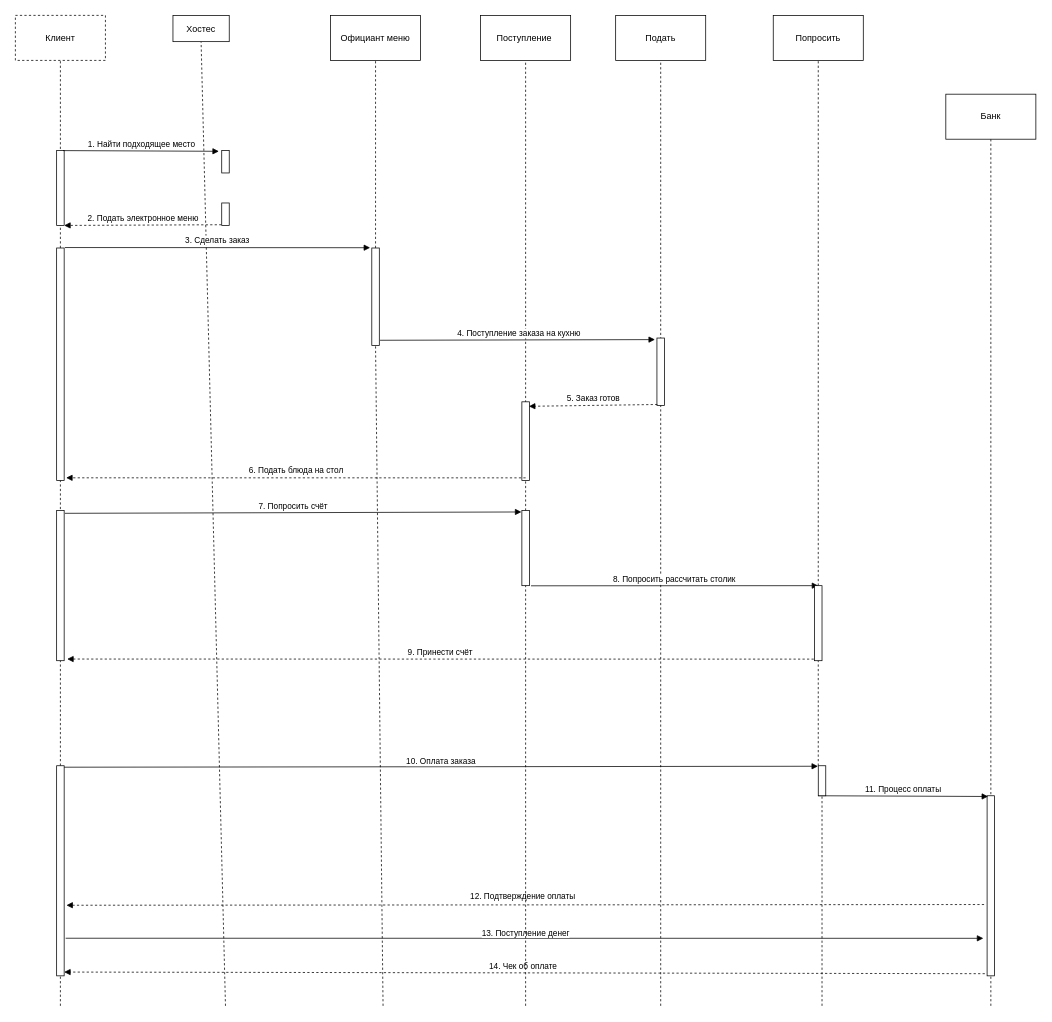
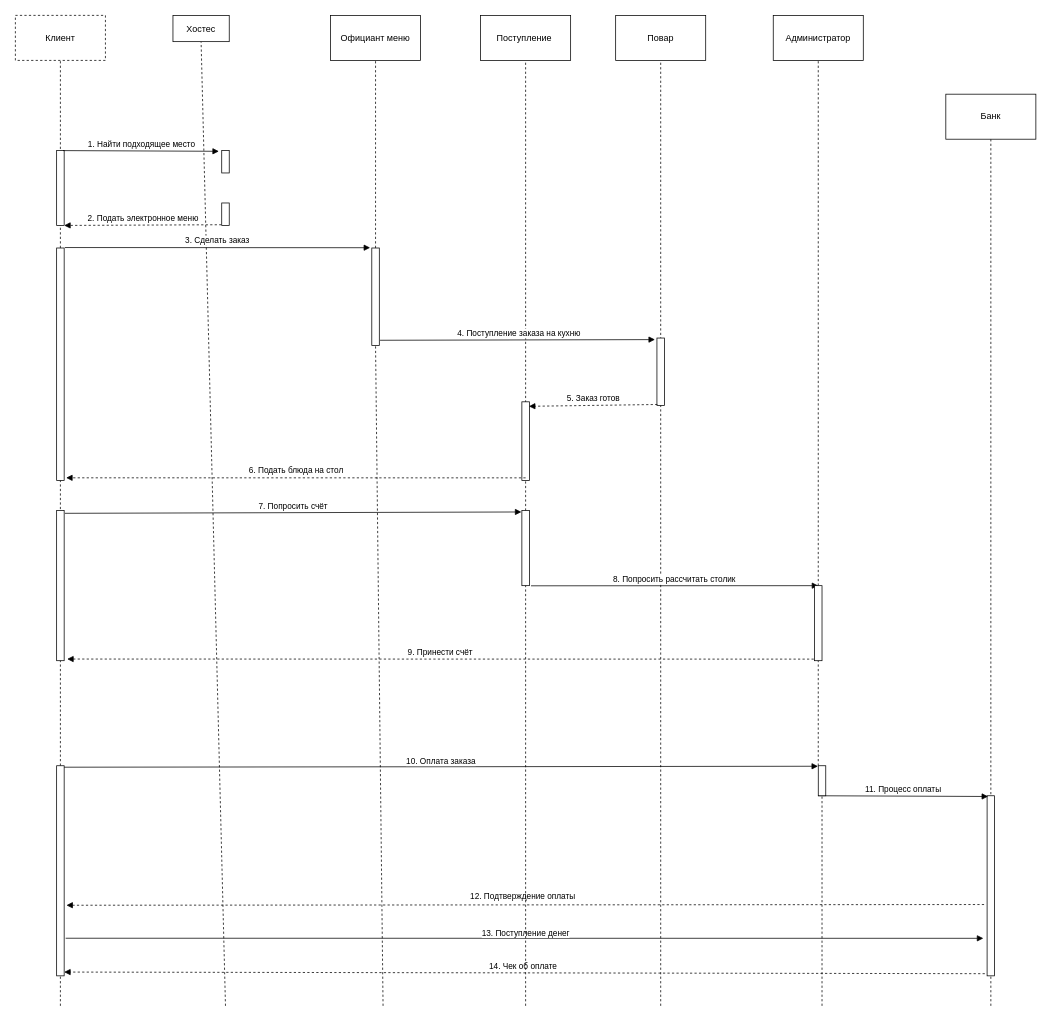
  <mxCell id="0" />
  <mxCell id="1" parent="0" />
  <mxCell id="2" value="" style="endArrow=none;dashed=1;html=1;rounded=0;fontSize=14;entryX=0.5;entryY=1;entryDx=0;entryDy=0;" parent="1" target="12" edge="1"><mxGeometry width="50" height="50" relative="1" as="geometry"><mxPoint x="880" y="1340" as="sourcePoint" /><mxPoint x="879.29" y="180" as="targetPoint" /></mxGeometry></mxCell>
  <mxCell id="3" value="" style="endArrow=none;dashed=1;html=1;rounded=0;fontSize=14;entryX=0.5;entryY=1;entryDx=0;entryDy=0;" parent="1" target="31" edge="1"><mxGeometry width="50" height="50" relative="1" as="geometry"><mxPoint x="1320" y="1340" as="sourcePoint" /><mxPoint x="1320" y="180" as="targetPoint" /></mxGeometry></mxCell>
  <mxCell id="4" value="" style="endArrow=none;dashed=1;html=1;rounded=0;fontSize=14;entryX=0.5;entryY=1;entryDx=0;entryDy=0;startArrow=none;" parent="1" source="46" target="13" edge="1"><mxGeometry width="50" height="50" relative="1" as="geometry"><mxPoint x="1095" y="1300" as="sourcePoint" /><mxPoint x="1094.29" y="180" as="targetPoint" /></mxGeometry></mxCell>
  <mxCell id="5" value="" style="endArrow=none;dashed=1;html=1;rounded=0;fontSize=14;entryX=0.5;entryY=1;entryDx=0;entryDy=0;startArrow=none;" parent="1" source="39" target="9" edge="1"><mxGeometry width="50" height="50" relative="1" as="geometry"><mxPoint x="80" y="1300" as="sourcePoint" /><mxPoint x="79.29" y="190" as="targetPoint" /></mxGeometry></mxCell>
  <mxCell id="6" value="" style="endArrow=none;dashed=1;html=1;rounded=0;fontSize=14;entryX=0.5;entryY=1;entryDx=0;entryDy=0;startArrow=none;" parent="1" source="44" target="10" edge="1"><mxGeometry width="50" height="50" relative="1" as="geometry"><mxPoint x="700" y="1340" as="sourcePoint" /><mxPoint x="699" y="190" as="targetPoint" /></mxGeometry></mxCell>
  <mxCell id="7" value="" style="endArrow=none;dashed=1;html=1;rounded=0;fontSize=14;entryX=0.5;entryY=1;entryDx=0;entryDy=0;startArrow=none;" parent="1" source="42" target="11" edge="1"><mxGeometry width="50" height="50" relative="1" as="geometry"><mxPoint x="510" y="1340" as="sourcePoint" /><mxPoint x="509.29" y="170" as="targetPoint" /></mxGeometry></mxCell>
  <mxCell id="8" value="" style="endArrow=none;dashed=1;html=1;rounded=0;fontSize=14;entryX=0.5;entryY=1;entryDx=0;entryDy=0;" parent="1" target="14" edge="1"><mxGeometry width="50" height="50" relative="1" as="geometry"><mxPoint x="300" y="1340" as="sourcePoint" /><mxPoint x="299.29" y="170" as="targetPoint" /></mxGeometry></mxCell>
  <mxCell id="9" value="Клиент" style="rounded=0;whiteSpace=wrap;html=1;dashed=1;" parent="1" vertex="1"><mxGeometry x="20" y="20" width="120" height="60" as="geometry" /></mxCell>
  <mxCell id="10" value="Поступление&amp;nbsp;" style="rounded=0;whiteSpace=wrap;html=1;" parent="1" vertex="1"><mxGeometry x="640" y="20" width="120" height="60" as="geometry" /></mxCell>
  <mxCell id="11" value="Официант меню" style="rounded=0;whiteSpace=wrap;html=1;" parent="1" vertex="1"><mxGeometry x="440" y="20" width="120" height="60" as="geometry" /></mxCell>
- <mxCell id="12" value="Подать" style="rounded=0;whiteSpace=wrap;html=1;" parent="1" vertex="1"><mxGeometry x="820" y="20" width="120" height="60" as="geometry" /></mxCell>
- <mxCell id="13" value="Попросить" style="rounded=0;whiteSpace=wrap;html=1;" parent="1" vertex="1"><mxGeometry x="1030" y="20" width="120" height="60" as="geometry" /></mxCell>
+ <mxCell id="12" value="Повар" style="rounded=0;whiteSpace=wrap;html=1;" parent="1" vertex="1"><mxGeometry x="820" y="20" width="120" height="60" as="geometry" /></mxCell>
+ <mxCell id="13" value="Администратор" style="rounded=0;whiteSpace=wrap;html=1;" parent="1" vertex="1"><mxGeometry x="1030" y="20" width="120" height="60" as="geometry" /></mxCell>
  <mxCell id="14" value="Хостес" style="rounded=0;whiteSpace=wrap;html=1;" parent="1" vertex="1"><mxGeometry x="230" y="20" width="75" height="35" as="geometry" /></mxCell>
  <mxCell id="15" value="" style="html=1;points=[];perimeter=orthogonalPerimeter;" parent="1" vertex="1"><mxGeometry x="75" y="200" width="10" height="100" as="geometry" /></mxCell>
  <mxCell id="16" value="" style="html=1;points=[];perimeter=orthogonalPerimeter;" parent="1" vertex="1"><mxGeometry x="295" y="200" width="10" height="30" as="geometry" /></mxCell>
  <mxCell id="17" value="1. Найти подходящее место" style="html=1;verticalAlign=bottom;endArrow=block;rounded=0;entryX=-0.376;entryY=0.038;entryDx=0;entryDy=0;entryPerimeter=0;exitX=0.862;exitY=0.002;exitDx=0;exitDy=0;exitPerimeter=0;" parent="1" source="15" target="16" edge="1"><mxGeometry width="80" relative="1" as="geometry"><mxPoint x="90" y="202" as="sourcePoint" /><mxPoint x="420" y="280" as="targetPoint" /><Array as="points" /></mxGeometry></mxCell>
  <mxCell id="18" value="" style="html=1;points=[];perimeter=orthogonalPerimeter;" parent="1" vertex="1"><mxGeometry x="295" y="270" width="10" height="30" as="geometry" /></mxCell>
  <mxCell id="19" value="2. Подать электронное меню" style="html=1;verticalAlign=bottom;endArrow=block;rounded=0;entryX=1.1;entryY=0.01;entryDx=0;entryDy=0;entryPerimeter=0;exitX=0.06;exitY=0.002;exitDx=0;exitDy=0;exitPerimeter=0;dashed=1;" parent="1" edge="1"><mxGeometry width="80" relative="1" as="geometry"><mxPoint x="294.6" y="299" as="sourcePoint" /><mxPoint x="85" y="299.94" as="targetPoint" /></mxGeometry></mxCell>
  <mxCell id="20" value="" style="html=1;points=[];perimeter=orthogonalPerimeter;" parent="1" vertex="1"><mxGeometry x="75" y="330" width="10" height="310" as="geometry" /></mxCell>
  <mxCell id="21" value="3. Сделать заказ" style="html=1;verticalAlign=bottom;endArrow=block;rounded=0;entryX=-0.22;entryY=-0.003;entryDx=0;entryDy=0;entryPerimeter=0;exitX=1.1;exitY=-0.002;exitDx=0;exitDy=0;exitPerimeter=0;" parent="1" source="20" target="42" edge="1"><mxGeometry width="80" relative="1" as="geometry"><mxPoint x="379.6" y="400" as="sourcePoint" /><mxPoint x="170" y="400.94" as="targetPoint" /></mxGeometry></mxCell>
  <mxCell id="22" value="" style="html=1;points=[];perimeter=orthogonalPerimeter;" parent="1" vertex="1"><mxGeometry x="875" y="450" width="10" height="90" as="geometry" /></mxCell>
  <mxCell id="23" value="4. Поступление заказа на кухню" style="html=1;verticalAlign=bottom;endArrow=block;rounded=0;exitX=1.1;exitY=0.946;exitDx=0;exitDy=0;exitPerimeter=0;entryX=-0.26;entryY=0.023;entryDx=0;entryDy=0;entryPerimeter=0;" parent="1" source="42" target="22" edge="1"><mxGeometry x="0.008" width="80" relative="1" as="geometry"><mxPoint x="703.6" y="451.38" as="sourcePoint" /><mxPoint x="943.6" y="400" as="targetPoint" /><mxPoint as="offset" /></mxGeometry></mxCell>
  <mxCell id="24" value="" style="html=1;points=[];perimeter=orthogonalPerimeter;" parent="1" vertex="1"><mxGeometry x="695" y="535" width="10" height="105" as="geometry" /></mxCell>
  <mxCell id="25" value="5. Заказ готов" style="html=1;verticalAlign=bottom;endArrow=block;rounded=0;exitX=0.06;exitY=0.984;exitDx=0;exitDy=0;exitPerimeter=0;entryX=0.94;entryY=0.057;entryDx=0;entryDy=0;entryPerimeter=0;dashed=1;" parent="1" source="22" target="24" edge="1"><mxGeometry x="0.008" width="80" relative="1" as="geometry"><mxPoint x="720" y="590" as="sourcePoint" /><mxPoint x="740" y="540" as="targetPoint" /><mxPoint as="offset" /></mxGeometry></mxCell>
  <mxCell id="26" value="6. Подать блюда на стол" style="html=1;verticalAlign=bottom;endArrow=block;rounded=0;entryX=1.26;entryY=0.988;entryDx=0;entryDy=0;entryPerimeter=0;dashed=1;exitX=0.5;exitY=0.965;exitDx=0;exitDy=0;exitPerimeter=0;" parent="1" source="24" target="20" edge="1"><mxGeometry width="80" relative="1" as="geometry"><mxPoint x="690" y="636" as="sourcePoint" /><mxPoint x="546.8" y="700.44" as="targetPoint" /></mxGeometry></mxCell>
  <mxCell id="27" value="" style="html=1;points=[];perimeter=orthogonalPerimeter;" parent="1" vertex="1"><mxGeometry x="75" y="680" width="10" height="200" as="geometry" /></mxCell>
  <mxCell id="28" value="7. Попросить счёт" style="html=1;verticalAlign=bottom;endArrow=block;rounded=0;entryX=-0.06;entryY=0.018;entryDx=0;entryDy=0;entryPerimeter=0;exitX=1.1;exitY=0.018;exitDx=0;exitDy=0;exitPerimeter=0;" parent="1" source="27" target="44" edge="1"><mxGeometry width="80" relative="1" as="geometry"><mxPoint x="130" y="710" as="sourcePoint" /><mxPoint x="546.8" y="710.44" as="targetPoint" /></mxGeometry></mxCell>
  <mxCell id="29" value="8. Попросить рассчитать столик" style="html=1;verticalAlign=bottom;endArrow=block;rounded=0;exitX=1.22;exitY=1.002;exitDx=0;exitDy=0;exitPerimeter=0;" parent="1" source="44" edge="1"><mxGeometry width="80" relative="1" as="geometry"><mxPoint x="601.6" y="779" as="sourcePoint" /><mxPoint x="1090" y="780" as="targetPoint" /></mxGeometry></mxCell>
  <mxCell id="30" value="9. Принести счёт" style="html=1;verticalAlign=bottom;endArrow=block;rounded=0;exitX=-0.1;exitY=0.979;exitDx=0;exitDy=0;exitPerimeter=0;entryX=1.4;entryY=0.989;entryDx=0;entryDy=0;entryPerimeter=0;dashed=1;" parent="1" source="46" target="27" edge="1"><mxGeometry width="80" relative="1" as="geometry"><mxPoint x="505" y="900.2" as="sourcePoint" /><mxPoint x="1077.8" y="900" as="targetPoint" /></mxGeometry></mxCell>
  <mxCell id="31" value="Банк" style="rounded=0;whiteSpace=wrap;html=1;" parent="1" vertex="1"><mxGeometry x="1260" y="125" width="120" height="60" as="geometry" /></mxCell>
  <mxCell id="32" value="10. Оплата заказа" style="html=1;verticalAlign=bottom;endArrow=block;rounded=0;entryX=-0.033;entryY=0.017;entryDx=0;entryDy=0;entryPerimeter=0;exitX=0.8;exitY=0.007;exitDx=0;exitDy=0;exitPerimeter=0;" parent="1" source="39" target="37" edge="1"><mxGeometry x="0.004" y="-2" width="80" relative="1" as="geometry"><mxPoint x="100" y="1020" as="sourcePoint" /><mxPoint x="1080" y="1020" as="targetPoint" /><mxPoint x="-1" as="offset" /></mxGeometry></mxCell>
  <mxCell id="33" value="" style="html=1;points=[];perimeter=orthogonalPerimeter;" parent="1" vertex="1"><mxGeometry x="1315" y="1060" width="10" height="240" as="geometry" /></mxCell>
  <mxCell id="34" value="11. Процесс оплаты" style="html=1;verticalAlign=bottom;endArrow=block;rounded=0;exitX=-0.033;exitY=1;exitDx=0;exitDy=0;exitPerimeter=0;entryX=0.133;entryY=0.004;entryDx=0;entryDy=0;entryPerimeter=0;" parent="1" source="37" target="33" edge="1"><mxGeometry width="80" relative="1" as="geometry"><mxPoint x="1110" y="1062" as="sourcePoint" /><mxPoint x="1270" y="1064" as="targetPoint" /></mxGeometry></mxCell>
  <mxCell id="35" value="12. Подтверждение оплаты" style="html=1;verticalAlign=bottom;endArrow=block;rounded=0;entryX=1.3;entryY=0.664;entryDx=0;entryDy=0;entryPerimeter=0;exitX=-0.4;exitY=0.604;exitDx=0;exitDy=0;exitPerimeter=0;dashed=1;" parent="1" source="33" target="39" edge="1"><mxGeometry x="0.004" y="-2" width="80" relative="1" as="geometry"><mxPoint x="1300" y="1206" as="sourcePoint" /><mxPoint x="90" y="1200" as="targetPoint" /><mxPoint x="-1" as="offset" /></mxGeometry></mxCell>
  <mxCell id="36" value="13. Поступление денег" style="html=1;verticalAlign=bottom;endArrow=block;rounded=0;exitX=1.2;exitY=0.821;exitDx=0;exitDy=0;exitPerimeter=0;" parent="1" source="39" edge="1"><mxGeometry x="0.004" y="-2" width="80" relative="1" as="geometry"><mxPoint x="130" y="1249" as="sourcePoint" /><mxPoint x="1310" y="1250" as="targetPoint" /><mxPoint x="-1" as="offset" /></mxGeometry></mxCell>
  <mxCell id="37" value="" style="html=1;points=[];perimeter=orthogonalPerimeter;" parent="1" vertex="1"><mxGeometry x="1090" y="1020" width="10" height="40" as="geometry" /></mxCell>
  <mxCell id="38" value="" style="endArrow=none;dashed=1;html=1;rounded=0;fontSize=14;entryX=0.5;entryY=1;entryDx=0;entryDy=0;" parent="1" target="37" edge="1"><mxGeometry width="50" height="50" relative="1" as="geometry"><mxPoint x="1095" y="1340" as="sourcePoint" /><mxPoint x="1095" y="170" as="targetPoint" /></mxGeometry></mxCell>
  <mxCell id="39" value="" style="html=1;points=[];perimeter=orthogonalPerimeter;" parent="1" vertex="1"><mxGeometry x="75" y="1020" width="10" height="280" as="geometry" /></mxCell>
  <mxCell id="40" value="" style="endArrow=none;dashed=1;html=1;rounded=0;fontSize=14;entryX=0.5;entryY=1;entryDx=0;entryDy=0;" parent="1" target="39" edge="1"><mxGeometry width="50" height="50" relative="1" as="geometry"><mxPoint x="80" y="1340" as="sourcePoint" /><mxPoint x="80" y="170" as="targetPoint" /></mxGeometry></mxCell>
  <mxCell id="41" value="14. Чек об оплате&amp;nbsp;" style="html=1;verticalAlign=bottom;endArrow=block;rounded=0;entryX=1;entryY=0.982;entryDx=0;entryDy=0;entryPerimeter=0;exitX=-0.3;exitY=0.988;exitDx=0;exitDy=0;exitPerimeter=0;dashed=1;" parent="1" source="33" target="39" edge="1"><mxGeometry y="1" width="80" relative="1" as="geometry"><mxPoint x="1290" y="1295" as="sourcePoint" /><mxPoint x="70" y="1299.96" as="targetPoint" /><mxPoint as="offset" /></mxGeometry></mxCell>
  <mxCell id="42" value="" style="html=1;points=[];perimeter=orthogonalPerimeter;" parent="1" vertex="1"><mxGeometry x="495" y="330" width="10" height="130" as="geometry" /></mxCell>
  <mxCell id="43" value="" style="endArrow=none;dashed=1;html=1;rounded=0;fontSize=14;entryX=0.5;entryY=1;entryDx=0;entryDy=0;" parent="1" target="42" edge="1"><mxGeometry width="50" height="50" relative="1" as="geometry"><mxPoint x="510" y="1340" as="sourcePoint" /><mxPoint x="500" y="80" as="targetPoint" /></mxGeometry></mxCell>
  <mxCell id="44" value="" style="html=1;points=[];perimeter=orthogonalPerimeter;" parent="1" vertex="1"><mxGeometry x="695" y="680" width="10" height="100" as="geometry" /></mxCell>
  <mxCell id="45" value="" style="endArrow=none;dashed=1;html=1;rounded=0;fontSize=14;entryX=0.5;entryY=1;entryDx=0;entryDy=0;" parent="1" target="44" edge="1"><mxGeometry width="50" height="50" relative="1" as="geometry"><mxPoint x="700" y="1340" as="sourcePoint" /><mxPoint x="700" y="80" as="targetPoint" /></mxGeometry></mxCell>
  <mxCell id="46" value="" style="html=1;points=[];perimeter=orthogonalPerimeter;" parent="1" vertex="1"><mxGeometry x="1085" y="780" width="10" height="100" as="geometry" /></mxCell>
  <mxCell id="47" value="" style="endArrow=none;dashed=1;html=1;rounded=0;fontSize=14;entryX=0.5;entryY=1;entryDx=0;entryDy=0;startArrow=none;" parent="1" source="37" target="46" edge="1"><mxGeometry width="50" height="50" relative="1" as="geometry"><mxPoint x="1090" y="1020" as="sourcePoint" /><mxPoint x="1090" y="80" as="targetPoint" /></mxGeometry></mxCell>
